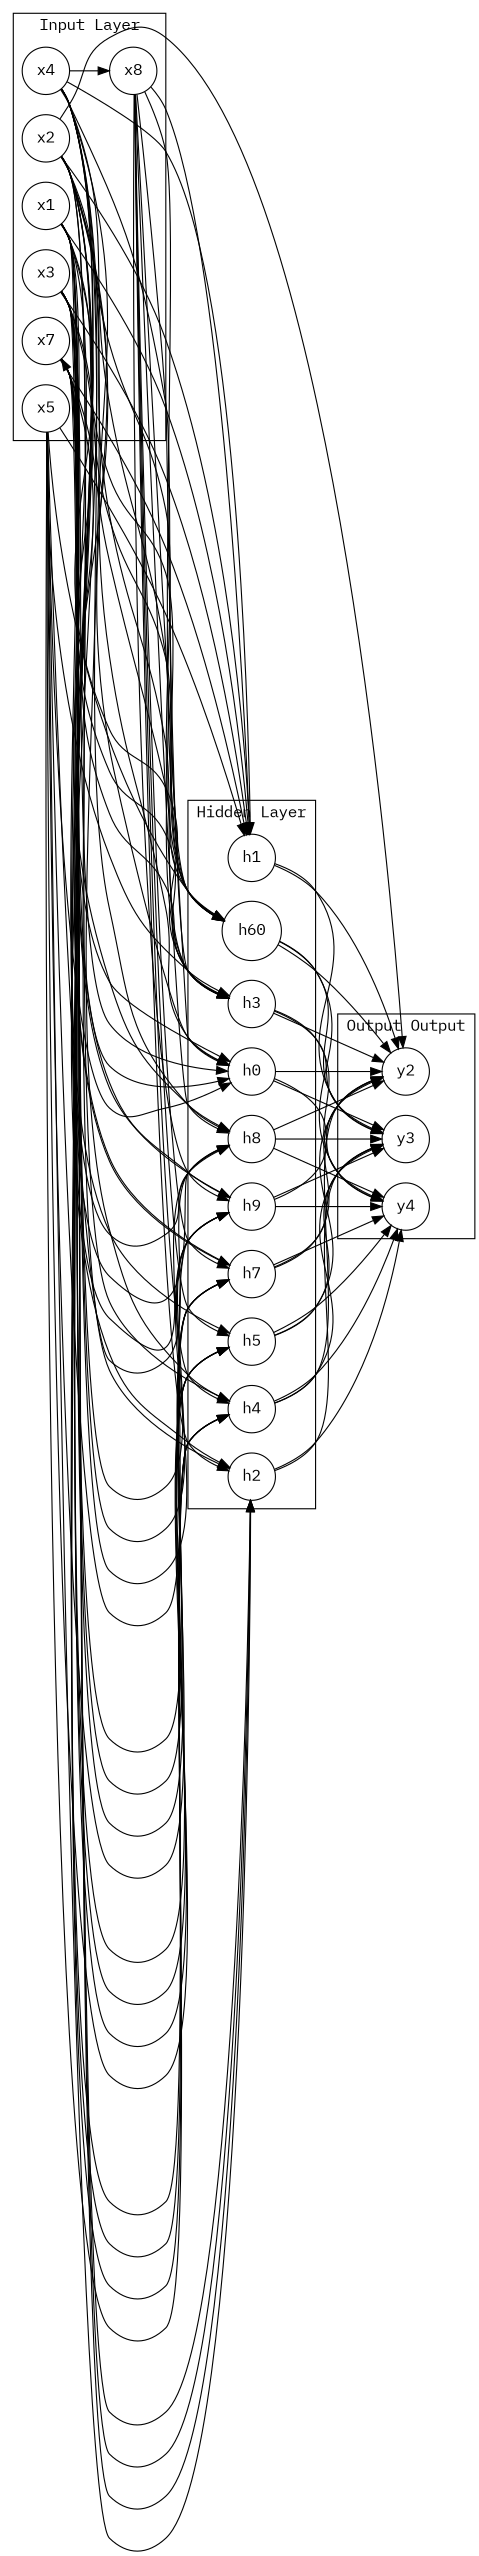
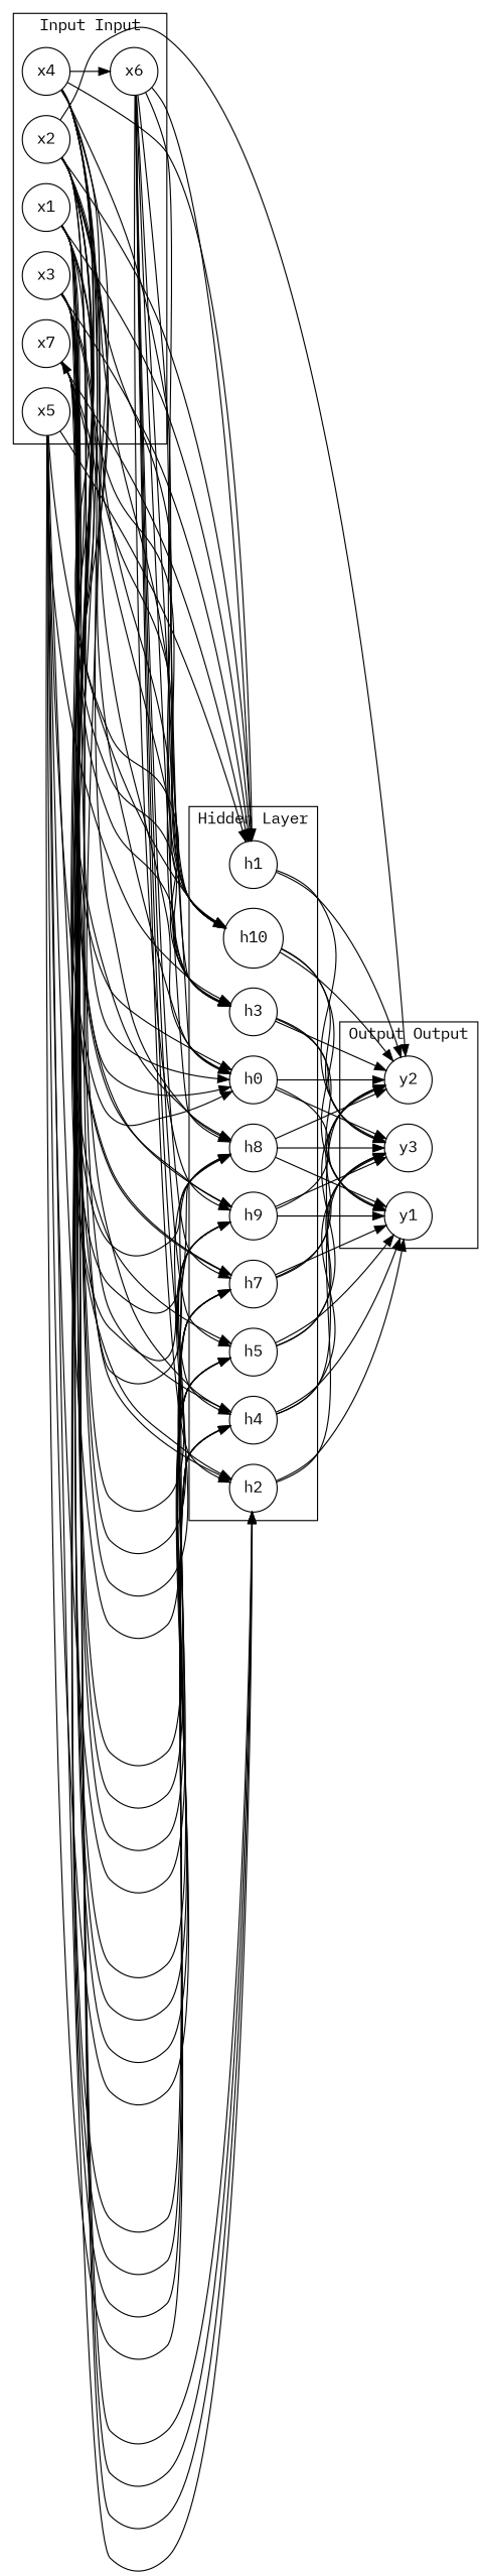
  digraph {
    fontname="IBM Plex Mono"
    rankdir=LR
    node [fontname="IBM Plex Mono" shape=circle]
    edge [fontname="IBM Plex Mono"]
    x1
    x2
    x3
    x4
    x5
-   x6 [label=x8]
+   x6
    x7
    h1
    h2
    h3
    h4
    h5
    n13 [label=h0]
    h7
    h8
    h9
-   h10 [label=h60]
-   y1 [label=y4]
+   h10
+   y1
    y2
    y3
    subgraph cluster_1 {
-     label="Input Layer"
+     label="Input Input"
      x1
      x2
      x3
      x4
      x5
      x6
      x7
    }
    subgraph cluster_2 {
      label="Hidden Layer"
      h1
      h2
      h3
      h4
      h5
      n13
      h7
      h8
      h9
      h10
    }
    subgraph cluster_3 {
      label="Output Output"
      y1
      y2
      y3
    }
    x1 -> h1
    x1 -> h2
    x1 -> h3
    x1 -> h4
    x1 -> h5
    x1 -> n13
    x1 -> h7
    x1 -> h8
    x1 -> h9
    x1 -> h10
    x2 -> h1
    x2 -> h2
    x2 -> h3
    x2 -> h4
    x2 -> h5
    x2 -> n13
    x2 -> h7
    x2 -> h8
    x2 -> h9
    x2 -> h10
    x2 -> y2
    x3 -> h1
    x3 -> h2
    x3 -> h3
    x3 -> h4
    x3 -> h5
    x3 -> n13
    x3 -> h7
    x3 -> h8
    x3 -> h9
    x3 -> h10
    x4 -> x6
    x4 -> h1
    x4 -> h2
    x4 -> h3
    x4 -> h4
    x4 -> n13
    x4 -> h7
    x4 -> h8
    x4 -> h9
    x4 -> h10
    x5 -> h1
    x5 -> h2
    x5 -> h3
    x5 -> h4
    x5 -> h5
    x5 -> n13
    x5 -> h7
    x5 -> h8
    x5 -> h9
    x5 -> h10
    x6 -> h1
    x6 -> h2
    x6 -> h3
    x6 -> h4
    x6 -> h5
    x6 -> n13
    x6 -> h7
    x6 -> h8
    x6 -> h9
    x6 -> h10
    x7 -> h1
    x7 -> h2
    x7 -> h3
    x7 -> h4
    x7 -> h5
    x7 -> n13
    x7 -> h7
    x7 -> h8
    x7 -> h10
    h1 -> y2
    h1 -> y3
    h2 -> y1
    h2 -> y3
    h3 -> y1
    h3 -> y2
    h3 -> y3
    h4 -> y1
    h4 -> y2
    h4 -> y3
    h5 -> y1
    h5 -> y2
    h5 -> y3
    n13 -> y1
    n13 -> y2
    n13 -> y3
    h7 -> y1
    h7 -> y2
    h7 -> y3
    h8 -> y1
    h8 -> y2
    h8 -> y3
    h9 -> x7
    h9 -> y1
    h9 -> y2
    h9 -> y3
    h10 -> y1
    h10 -> y2
    h10 -> y3
  }
